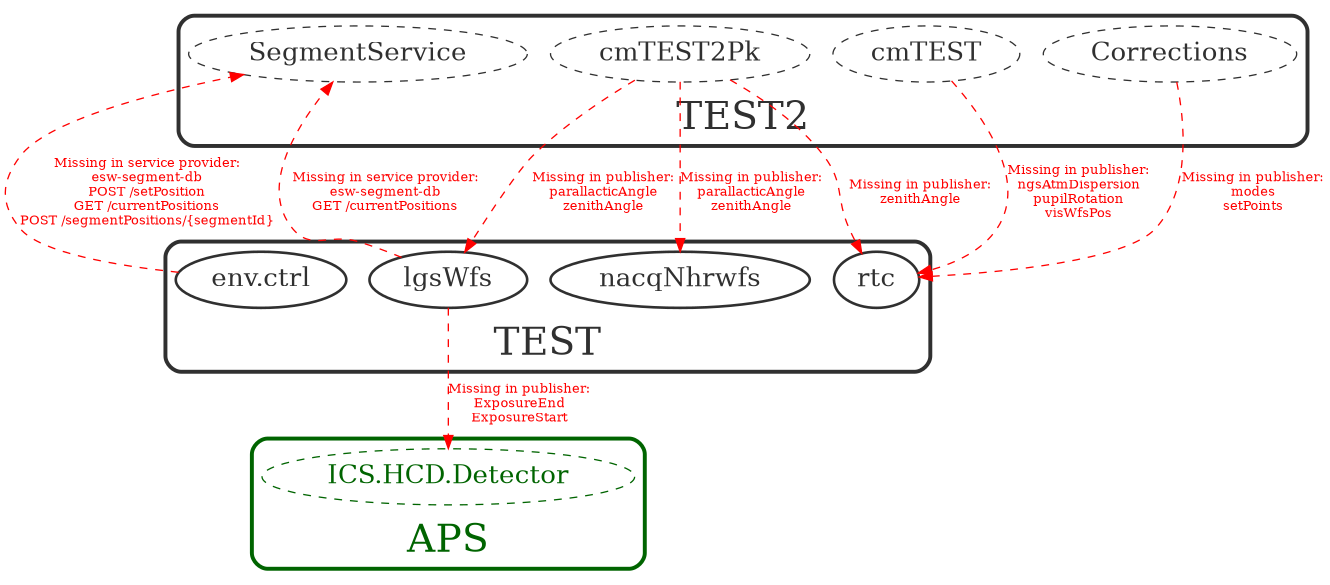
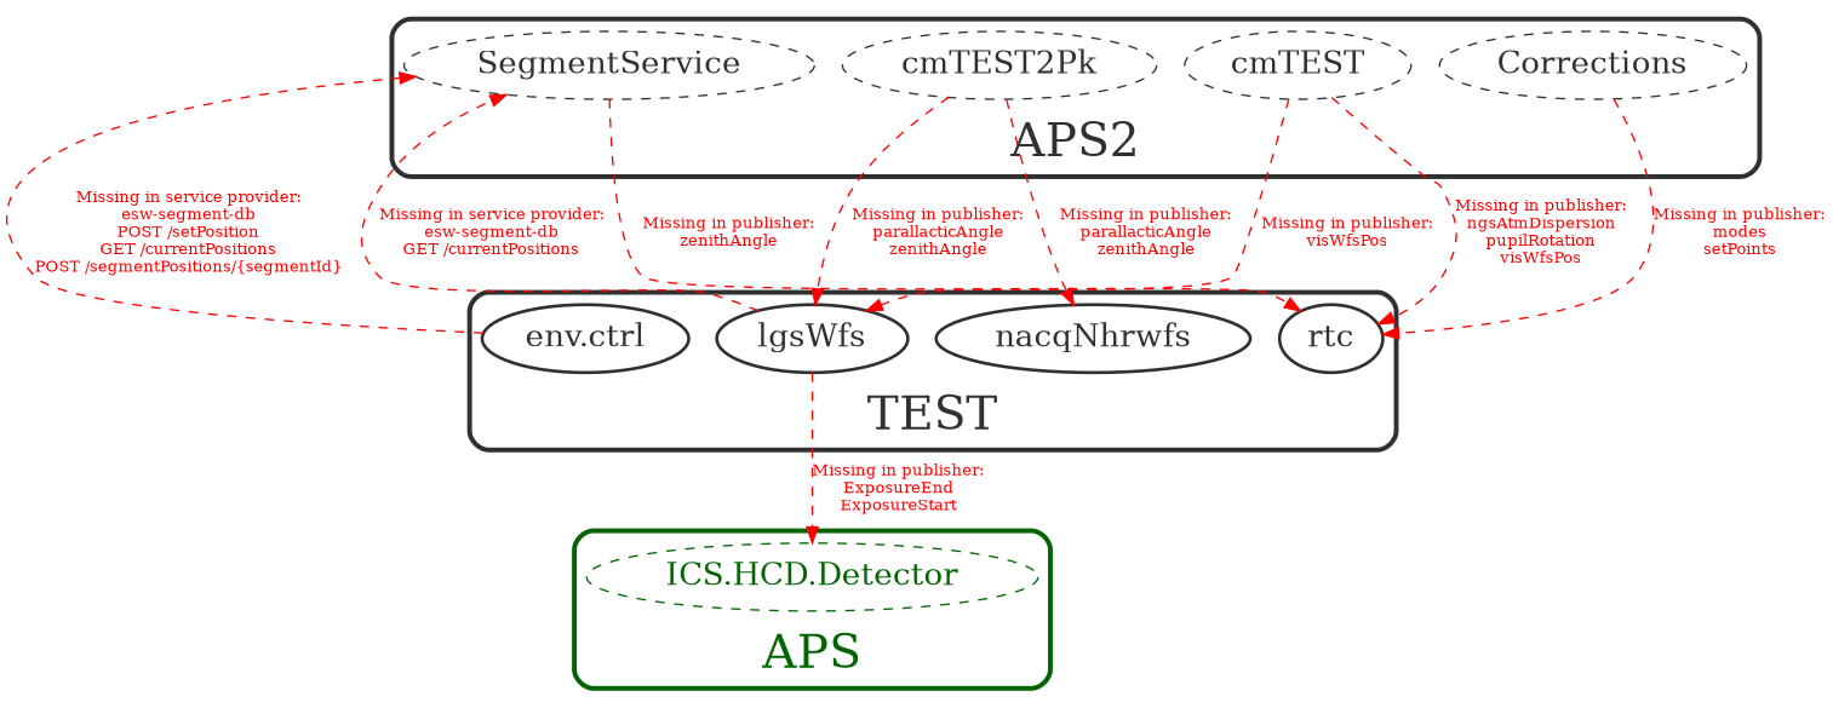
  digraph {
    splines=true
    node [color=gray19 fontcolor=gray19 fontsize=20 style=dashed]
    edge [color=red fontcolor=red fontsize=10 style=dashed]
    n1 [color=darkgreen fontcolor=darkgreen label="ICS.HCD.Detector"]
    n2 [label=lgsWfs style=bold]
    n3 [label=rtc style=bold]
    n4 [label="env.ctrl" style=bold]
    n5 [label=nacqNhrwfs style=bold]
    n6 [label=cmTEST2Pk]
    n7 [label=cmTEST]
    n8 [label=SegmentService]
    n9 [label=Corrections]
    subgraph cluster_1 {
      color=darkgreen
      fontcolor=darkgreen
      fontsize=30
      label=APS
      labelloc=b
      penwidth=3
      style=rounded
      n1
    }
    subgraph cluster_2 {
      color=gray19
      fontcolor=gray19
      fontsize=30
      label=TEST
      labelloc=b
      penwidth=3
      style=rounded
      n2
      n3
      n4
      n5
    }
    subgraph cluster_3 {
      color=gray19
      fontcolor=gray19
      fontsize=30
-     label=TEST2
+     label=APS2
      labelloc=b
      penwidth=3
      style=rounded
      n6
      n7
      n8
      n9
    }
    n2 -> n1 [label="Missing in publisher:\nExposureEnd\nExposureStart"]
    n2 -> n8 [label="Missing in service provider:\nesw-segment-db\nGET /currentPositions"]
    n4 -> n8 [label="Missing in service provider:\nesw-segment-db\nPOST /setPosition\nGET /currentPositions\nPOST /segmentPositions/{segmentId}"]
    n6 -> n2 [label="Missing in publisher:\nparallacticAngle\nzenithAngle"]
-   n6 -> n3 [label="Missing in publisher:\nzenithAngle"]
+   n8 -> n3 [label="Missing in publisher:\nzenithAngle"]
    n6 -> n5 [label="Missing in publisher:\nparallacticAngle\nzenithAngle"]
+   n7 -> n2 [label="Missing in publisher:\nvisWfsPos"]
    n7 -> n3 [label="Missing in publisher:\nngsAtmDispersion\npupilRotation\nvisWfsPos"]
    n9 -> n3 [label="Missing in publisher:\nmodes\nsetPoints"]
  }
